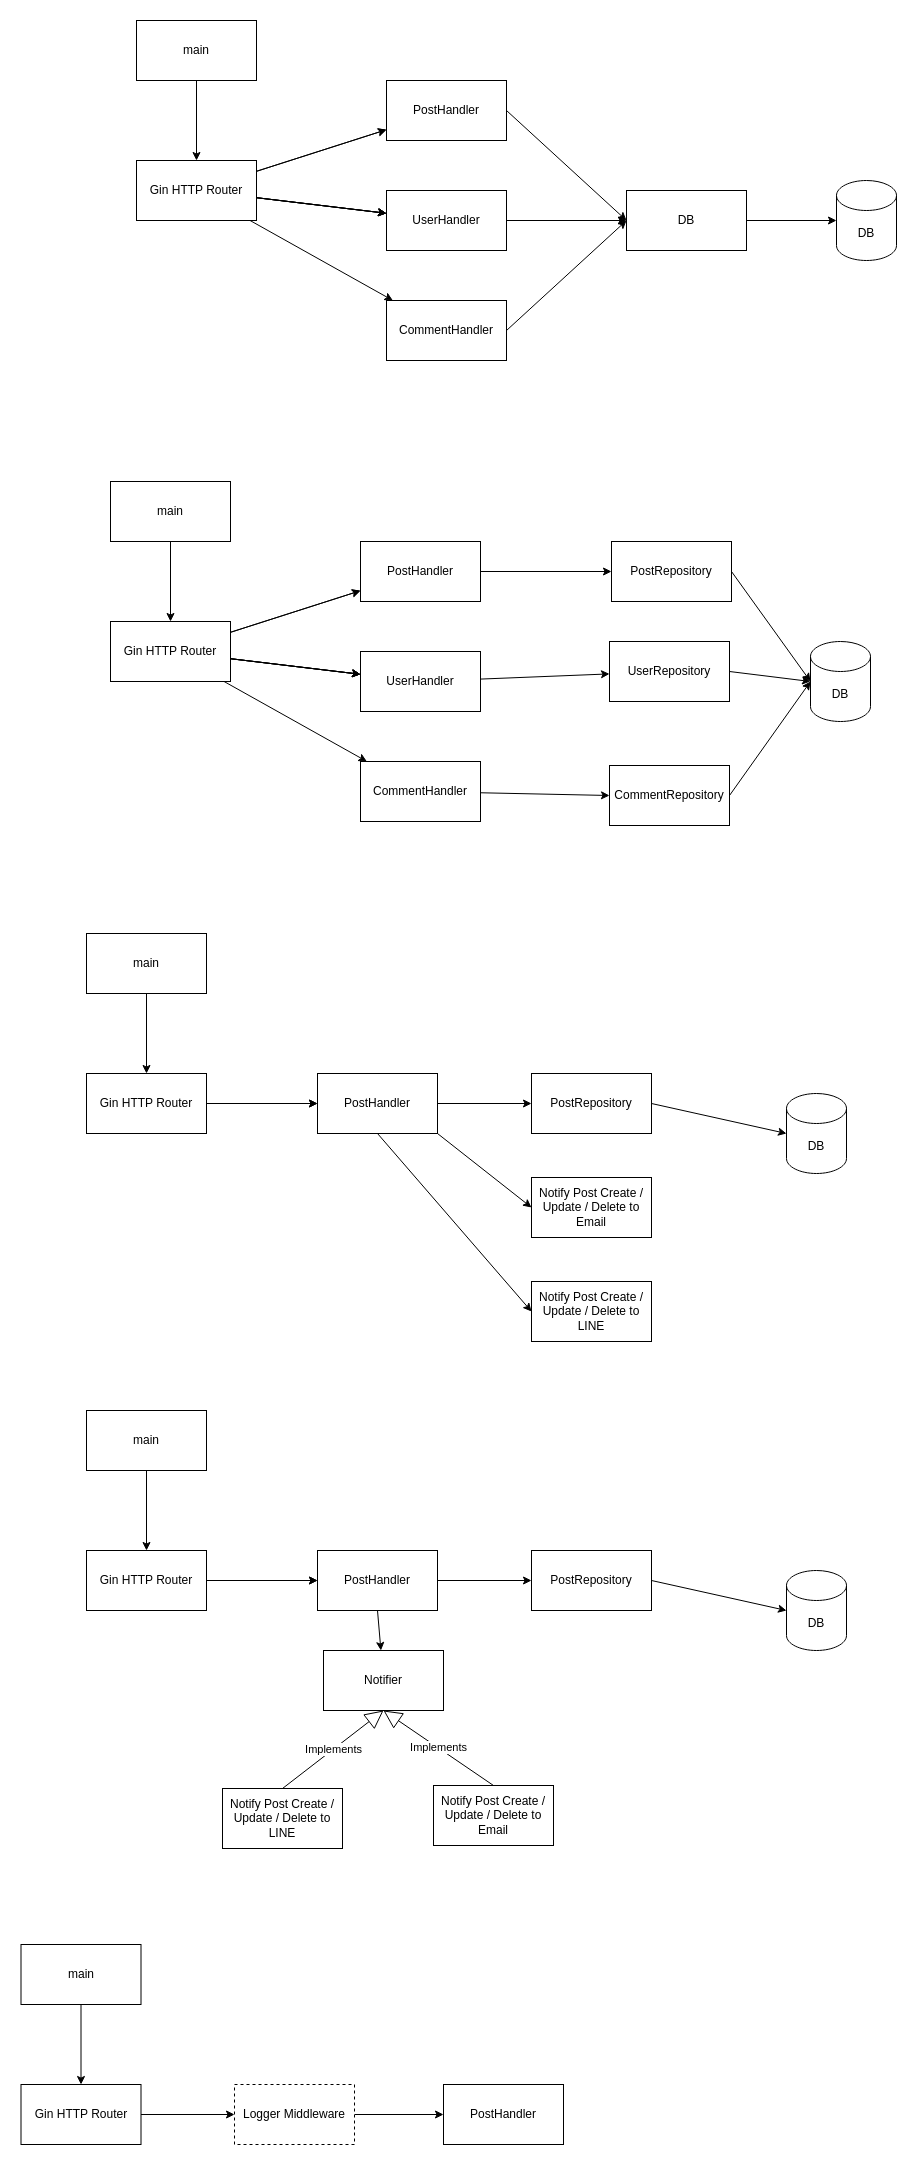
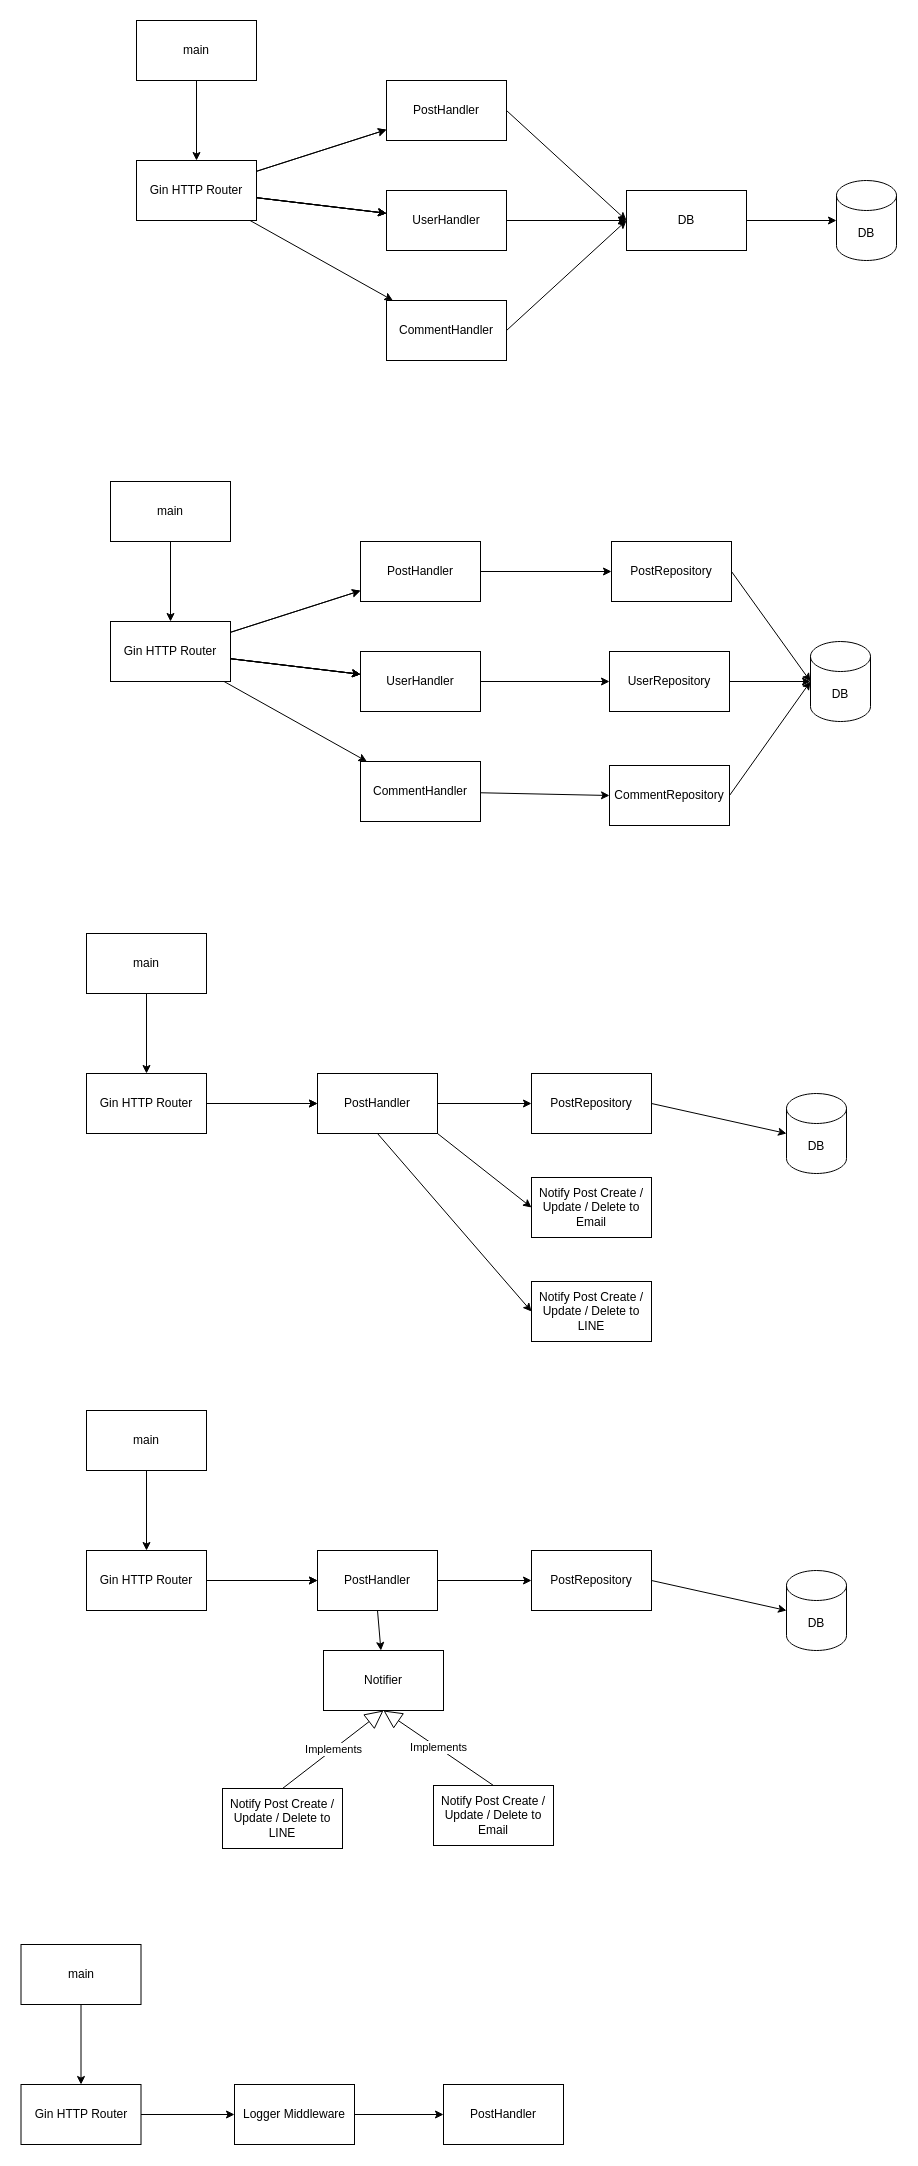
  <mxCell id="0" />
  <mxCell id="1" parent="0" />
  <mxCell id="2" value="" style="edgeStyle=none;html=1;" parent="1" source="11" target="10" edge="1"><mxGeometry relative="1" as="geometry" /></mxCell>
  <mxCell id="3" value="" style="edgeStyle=none;html=1;" edge="1" parent="1" source="10" target="16"><mxGeometry relative="1" as="geometry" /></mxCell>
  <mxCell id="4" value="" style="edgeStyle=none;html=1;" edge="1" parent="1" source="10" target="16"><mxGeometry relative="1" as="geometry" /></mxCell>
  <mxCell id="5" value="" style="edgeStyle=none;html=1;" edge="1" parent="1" source="10" target="18"><mxGeometry relative="1" as="geometry" /></mxCell>
  <mxCell id="6" value="" style="edgeStyle=none;html=1;" edge="1" parent="1" source="10" target="18"><mxGeometry relative="1" as="geometry" /></mxCell>
  <mxCell id="7" value="" style="edgeStyle=none;html=1;" edge="1" parent="1" source="10" target="18"><mxGeometry relative="1" as="geometry" /></mxCell>
  <mxCell id="8" value="" style="edgeStyle=none;html=1;" edge="1" parent="1" source="10" target="18"><mxGeometry relative="1" as="geometry" /></mxCell>
  <mxCell id="9" value="" style="edgeStyle=none;html=1;" edge="1" parent="1" source="10" target="20"><mxGeometry relative="1" as="geometry" /></mxCell>
  <mxCell id="10" value="Gin HTTP Router" style="rounded=0;whiteSpace=wrap;html=1;" parent="1" vertex="1"><mxGeometry x="136" y="160" width="120" height="60" as="geometry" /></mxCell>
  <mxCell id="11" value="main" style="whiteSpace=wrap;html=1;rounded=0;" parent="1" vertex="1"><mxGeometry x="136" y="20" width="120" height="60" as="geometry" /></mxCell>
  <mxCell id="12" value="DB" style="rounded=0;whiteSpace=wrap;html=1;" parent="1" vertex="1"><mxGeometry x="626" y="190" width="120" height="60" as="geometry" /></mxCell>
  <mxCell id="13" value="DB" style="shape=cylinder3;whiteSpace=wrap;html=1;boundedLbl=1;backgroundOutline=1;size=15;" parent="1" vertex="1"><mxGeometry x="836" y="180" width="60" height="80" as="geometry" /></mxCell>
  <mxCell id="14" style="edgeStyle=none;html=1;exitX=1;exitY=0.5;exitDx=0;exitDy=0;entryX=0;entryY=0.5;entryDx=0;entryDy=0;entryPerimeter=0;" parent="1" source="12" target="13" edge="1"><mxGeometry relative="1" as="geometry" /></mxCell>
  <mxCell id="15" style="edgeStyle=none;html=1;exitX=1;exitY=0.5;exitDx=0;exitDy=0;entryX=0;entryY=0.5;entryDx=0;entryDy=0;" edge="1" parent="1" source="16" target="12"><mxGeometry relative="1" as="geometry" /></mxCell>
  <mxCell id="16" value="PostHandler" style="whiteSpace=wrap;html=1;rounded=0;" vertex="1" parent="1"><mxGeometry x="386" y="80" width="120" height="60" as="geometry" /></mxCell>
  <mxCell id="17" style="edgeStyle=none;html=1;entryX=0;entryY=0.5;entryDx=0;entryDy=0;" edge="1" parent="1" source="18" target="12"><mxGeometry relative="1" as="geometry" /></mxCell>
  <mxCell id="18" value="UserHandler" style="whiteSpace=wrap;html=1;rounded=0;" vertex="1" parent="1"><mxGeometry x="386" y="190" width="120" height="60" as="geometry" /></mxCell>
  <mxCell id="19" style="edgeStyle=none;html=1;exitX=1;exitY=0.5;exitDx=0;exitDy=0;" edge="1" parent="1" source="20"><mxGeometry relative="1" as="geometry"><mxPoint x="626" y="220" as="targetPoint" /></mxGeometry></mxCell>
  <mxCell id="20" value="CommentHandler" style="whiteSpace=wrap;html=1;rounded=0;" vertex="1" parent="1"><mxGeometry x="386" y="300" width="120" height="60" as="geometry" /></mxCell>
  <mxCell id="21" value="" style="edgeStyle=none;html=1;" edge="1" parent="1" source="30" target="29"><mxGeometry relative="1" as="geometry" /></mxCell>
  <mxCell id="22" value="" style="edgeStyle=none;html=1;" edge="1" parent="1" source="29" target="35"><mxGeometry relative="1" as="geometry" /></mxCell>
  <mxCell id="23" value="" style="edgeStyle=none;html=1;" edge="1" parent="1" source="29" target="35"><mxGeometry relative="1" as="geometry" /></mxCell>
  <mxCell id="24" value="" style="edgeStyle=none;html=1;" edge="1" parent="1" source="29" target="37"><mxGeometry relative="1" as="geometry" /></mxCell>
  <mxCell id="25" value="" style="edgeStyle=none;html=1;" edge="1" parent="1" source="29" target="37"><mxGeometry relative="1" as="geometry" /></mxCell>
  <mxCell id="26" value="" style="edgeStyle=none;html=1;" edge="1" parent="1" source="29" target="37"><mxGeometry relative="1" as="geometry" /></mxCell>
  <mxCell id="27" value="" style="edgeStyle=none;html=1;" edge="1" parent="1" source="29" target="37"><mxGeometry relative="1" as="geometry" /></mxCell>
  <mxCell id="28" value="" style="edgeStyle=none;html=1;" edge="1" parent="1" source="29" target="39"><mxGeometry relative="1" as="geometry" /></mxCell>
  <mxCell id="29" value="Gin HTTP Router" style="rounded=0;whiteSpace=wrap;html=1;" vertex="1" parent="1"><mxGeometry x="110" y="621" width="120" height="60" as="geometry" /></mxCell>
  <mxCell id="30" value="main" style="whiteSpace=wrap;html=1;rounded=0;" vertex="1" parent="1"><mxGeometry x="110" y="481" width="120" height="60" as="geometry" /></mxCell>
  <mxCell id="31" value="PostRepository" style="rounded=0;whiteSpace=wrap;html=1;" vertex="1" parent="1"><mxGeometry x="611" y="541" width="120" height="60" as="geometry" /></mxCell>
  <mxCell id="32" value="DB" style="shape=cylinder3;whiteSpace=wrap;html=1;boundedLbl=1;backgroundOutline=1;size=15;" vertex="1" parent="1"><mxGeometry x="810" y="641" width="60" height="80" as="geometry" /></mxCell>
  <mxCell id="33" style="edgeStyle=none;html=1;exitX=1;exitY=0.5;exitDx=0;exitDy=0;entryX=0;entryY=0.5;entryDx=0;entryDy=0;entryPerimeter=0;" edge="1" parent="1" source="31" target="32"><mxGeometry relative="1" as="geometry" /></mxCell>
  <mxCell id="34" style="edgeStyle=none;html=1;exitX=1;exitY=0.5;exitDx=0;exitDy=0;entryX=0;entryY=0.5;entryDx=0;entryDy=0;" edge="1" parent="1" source="35" target="31"><mxGeometry relative="1" as="geometry" /></mxCell>
  <mxCell id="35" value="PostHandler" style="whiteSpace=wrap;html=1;rounded=0;" vertex="1" parent="1"><mxGeometry x="360" y="541" width="120" height="60" as="geometry" /></mxCell>
  <mxCell id="36" style="edgeStyle=none;html=1;" edge="1" parent="1" source="37" target="40"><mxGeometry relative="1" as="geometry" /></mxCell>
  <mxCell id="37" value="UserHandler" style="whiteSpace=wrap;html=1;rounded=0;" vertex="1" parent="1"><mxGeometry x="360" y="651" width="120" height="60" as="geometry" /></mxCell>
  <mxCell id="38" style="edgeStyle=none;html=1;entryX=0;entryY=0.5;entryDx=0;entryDy=0;" edge="1" parent="1" source="39" target="41"><mxGeometry relative="1" as="geometry" /></mxCell>
  <mxCell id="39" value="CommentHandler" style="whiteSpace=wrap;html=1;rounded=0;" vertex="1" parent="1"><mxGeometry x="360" y="761" width="120" height="60" as="geometry" /></mxCell>
- <mxCell id="40" value="UserRepository" style="rounded=0;whiteSpace=wrap;html=1;" vertex="1" parent="1"><mxGeometry x="609" y="641" width="120" height="60" as="geometry" /></mxCell>
+ <mxCell id="40" value="UserRepository" style="rounded=0;whiteSpace=wrap;html=1;" vertex="1" parent="1"><mxGeometry x="609" y="651" width="120" height="60" as="geometry" /></mxCell>
  <mxCell id="41" value="CommentRepository" style="rounded=0;whiteSpace=wrap;html=1;" vertex="1" parent="1"><mxGeometry x="609" y="765" width="120" height="60" as="geometry" /></mxCell>
  <mxCell id="42" style="edgeStyle=none;html=1;exitX=1;exitY=0.5;exitDx=0;exitDy=0;entryX=0;entryY=0.5;entryDx=0;entryDy=0;entryPerimeter=0;" edge="1" parent="1" source="40" target="32"><mxGeometry relative="1" as="geometry" /></mxCell>
  <mxCell id="43" style="edgeStyle=none;html=1;exitX=1;exitY=0.5;exitDx=0;exitDy=0;entryX=0;entryY=0.5;entryDx=0;entryDy=0;entryPerimeter=0;" edge="1" parent="1" source="41" target="32"><mxGeometry relative="1" as="geometry" /></mxCell>
  <mxCell id="44" value="" style="edgeStyle=none;html=1;" edge="1" parent="1" source="48" target="47"><mxGeometry relative="1" as="geometry" /></mxCell>
  <mxCell id="45" value="" style="edgeStyle=none;html=1;" edge="1" parent="1" source="47" target="55"><mxGeometry relative="1" as="geometry" /></mxCell>
  <mxCell id="46" value="" style="edgeStyle=none;html=1;" edge="1" parent="1" source="47" target="55"><mxGeometry relative="1" as="geometry" /></mxCell>
  <mxCell id="47" value="Gin HTTP Router" style="rounded=0;whiteSpace=wrap;html=1;" vertex="1" parent="1"><mxGeometry x="86" y="1073" width="120" height="60" as="geometry" /></mxCell>
  <mxCell id="48" value="main" style="whiteSpace=wrap;html=1;rounded=0;" vertex="1" parent="1"><mxGeometry x="86" y="933" width="120" height="60" as="geometry" /></mxCell>
  <mxCell id="49" value="PostRepository" style="rounded=0;whiteSpace=wrap;html=1;" vertex="1" parent="1"><mxGeometry x="531" y="1073" width="120" height="60" as="geometry" /></mxCell>
  <mxCell id="50" value="DB" style="shape=cylinder3;whiteSpace=wrap;html=1;boundedLbl=1;backgroundOutline=1;size=15;" vertex="1" parent="1"><mxGeometry x="786" y="1093" width="60" height="80" as="geometry" /></mxCell>
  <mxCell id="51" style="edgeStyle=none;html=1;exitX=1;exitY=0.5;exitDx=0;exitDy=0;entryX=0;entryY=0.5;entryDx=0;entryDy=0;entryPerimeter=0;" edge="1" parent="1" source="49" target="50"><mxGeometry relative="1" as="geometry" /></mxCell>
  <mxCell id="52" style="edgeStyle=none;html=1;exitX=1;exitY=0.5;exitDx=0;exitDy=0;entryX=0;entryY=0.5;entryDx=0;entryDy=0;" edge="1" parent="1" source="55" target="49"><mxGeometry relative="1" as="geometry" /></mxCell>
  <mxCell id="53" style="edgeStyle=none;html=1;exitX=1;exitY=1;exitDx=0;exitDy=0;entryX=0;entryY=0.5;entryDx=0;entryDy=0;" edge="1" parent="1" source="55" target="56"><mxGeometry relative="1" as="geometry" /></mxCell>
  <mxCell id="54" style="edgeStyle=none;html=1;exitX=0.5;exitY=1;exitDx=0;exitDy=0;entryX=0;entryY=0.5;entryDx=0;entryDy=0;" edge="1" parent="1" source="55" target="57"><mxGeometry relative="1" as="geometry" /></mxCell>
  <mxCell id="55" value="PostHandler" style="whiteSpace=wrap;html=1;rounded=0;" vertex="1" parent="1"><mxGeometry x="317" y="1073" width="120" height="60" as="geometry" /></mxCell>
  <mxCell id="56" value="Notify Post Create / Update / Delete to Email" style="rounded=0;whiteSpace=wrap;html=1;" vertex="1" parent="1"><mxGeometry x="531" y="1177" width="120" height="60" as="geometry" /></mxCell>
  <mxCell id="57" value="Notify Post Create / Update / Delete to LINE" style="rounded=0;whiteSpace=wrap;html=1;" vertex="1" parent="1"><mxGeometry x="531" y="1281" width="120" height="60" as="geometry" /></mxCell>
  <mxCell id="58" value="" style="edgeStyle=none;html=1;" edge="1" source="62" target="61" parent="1"><mxGeometry relative="1" as="geometry" /></mxCell>
  <mxCell id="59" value="" style="edgeStyle=none;html=1;" edge="1" source="61" target="68" parent="1"><mxGeometry relative="1" as="geometry" /></mxCell>
  <mxCell id="60" value="" style="edgeStyle=none;html=1;" edge="1" source="61" target="68" parent="1"><mxGeometry relative="1" as="geometry" /></mxCell>
  <mxCell id="61" value="Gin HTTP Router" style="rounded=0;whiteSpace=wrap;html=1;" vertex="1" parent="1"><mxGeometry x="86" y="1550" width="120" height="60" as="geometry" /></mxCell>
  <mxCell id="62" value="main" style="whiteSpace=wrap;html=1;rounded=0;" vertex="1" parent="1"><mxGeometry x="86" y="1410" width="120" height="60" as="geometry" /></mxCell>
  <mxCell id="63" value="PostRepository" style="rounded=0;whiteSpace=wrap;html=1;" vertex="1" parent="1"><mxGeometry x="531" y="1550" width="120" height="60" as="geometry" /></mxCell>
  <mxCell id="64" value="DB" style="shape=cylinder3;whiteSpace=wrap;html=1;boundedLbl=1;backgroundOutline=1;size=15;" vertex="1" parent="1"><mxGeometry x="786" y="1570" width="60" height="80" as="geometry" /></mxCell>
  <mxCell id="65" style="edgeStyle=none;html=1;exitX=1;exitY=0.5;exitDx=0;exitDy=0;entryX=0;entryY=0.5;entryDx=0;entryDy=0;entryPerimeter=0;" edge="1" source="63" target="64" parent="1"><mxGeometry relative="1" as="geometry" /></mxCell>
  <mxCell id="66" style="edgeStyle=none;html=1;exitX=1;exitY=0.5;exitDx=0;exitDy=0;entryX=0;entryY=0.5;entryDx=0;entryDy=0;" edge="1" source="68" target="63" parent="1"><mxGeometry relative="1" as="geometry" /></mxCell>
  <mxCell id="67" style="edgeStyle=none;html=1;exitX=0.5;exitY=1;exitDx=0;exitDy=0;" edge="1" parent="1" source="68" target="71"><mxGeometry relative="1" as="geometry" /></mxCell>
  <mxCell id="68" value="PostHandler" style="whiteSpace=wrap;html=1;rounded=0;" vertex="1" parent="1"><mxGeometry x="317" y="1550" width="120" height="60" as="geometry" /></mxCell>
  <mxCell id="69" value="Notify Post Create / Update / Delete to Email" style="rounded=0;whiteSpace=wrap;html=1;" vertex="1" parent="1"><mxGeometry x="433" y="1785" width="120" height="60" as="geometry" /></mxCell>
  <mxCell id="70" value="Notify Post Create / Update / Delete to LINE" style="rounded=0;whiteSpace=wrap;html=1;" vertex="1" parent="1"><mxGeometry x="222" y="1788" width="120" height="60" as="geometry" /></mxCell>
  <mxCell id="71" value="Notifier" style="rounded=0;whiteSpace=wrap;html=1;" vertex="1" parent="1"><mxGeometry x="323" y="1650" width="120" height="60" as="geometry" /></mxCell>
  <mxCell id="72" value="Implements" style="endArrow=block;endSize=16;endFill=0;html=1;exitX=0.5;exitY=0;exitDx=0;exitDy=0;entryX=0.5;entryY=1;entryDx=0;entryDy=0;" edge="1" parent="1" source="70" target="71"><mxGeometry width="160" relative="1" as="geometry"><mxPoint x="441" y="1797" as="sourcePoint" /><mxPoint x="601" y="1797" as="targetPoint" /></mxGeometry></mxCell>
  <mxCell id="73" value="Implements" style="endArrow=block;endSize=16;endFill=0;html=1;exitX=0.5;exitY=0;exitDx=0;exitDy=0;entryX=0.5;entryY=1;entryDx=0;entryDy=0;" edge="1" parent="1" source="69" target="71"><mxGeometry width="160" relative="1" as="geometry"><mxPoint x="596" y="1875" as="sourcePoint" /><mxPoint x="557" y="1736" as="targetPoint" /></mxGeometry></mxCell>
  <mxCell id="74" value="" style="edgeStyle=none;html=1;" edge="1" source="77" target="76" parent="1"><mxGeometry relative="1" as="geometry" /></mxCell>
  <mxCell id="75" value="" style="edgeStyle=none;html=1;entryX=0;entryY=0.5;entryDx=0;entryDy=0;" edge="1" source="76" target="80" parent="1"><mxGeometry relative="1" as="geometry" /></mxCell>
  <mxCell id="76" value="Gin HTTP Router" style="rounded=0;whiteSpace=wrap;html=1;" vertex="1" parent="1"><mxGeometry x="20.5" y="2084" width="120" height="60" as="geometry" /></mxCell>
  <mxCell id="77" value="main" style="whiteSpace=wrap;html=1;rounded=0;" vertex="1" parent="1"><mxGeometry x="20.5" y="1944" width="120" height="60" as="geometry" /></mxCell>
  <mxCell id="78" value="PostHandler" style="whiteSpace=wrap;html=1;rounded=0;" vertex="1" parent="1"><mxGeometry x="443" y="2084" width="120" height="60" as="geometry" /></mxCell>
  <mxCell id="79" style="edgeStyle=none;html=1;exitX=1;exitY=0.5;exitDx=0;exitDy=0;entryX=0;entryY=0.5;entryDx=0;entryDy=0;" edge="1" parent="1" source="80" target="78"><mxGeometry relative="1" as="geometry" /></mxCell>
- <mxCell id="80" value="Logger Middleware" style="whiteSpace=wrap;html=1;rounded=0;dashed=1;" vertex="1" parent="1"><mxGeometry x="234" y="2084" width="120" height="60" as="geometry" /></mxCell>
+ <mxCell id="80" value="Logger Middleware" style="whiteSpace=wrap;html=1;rounded=0;" vertex="1" parent="1"><mxGeometry x="234" y="2084" width="120" height="60" as="geometry" /></mxCell>
